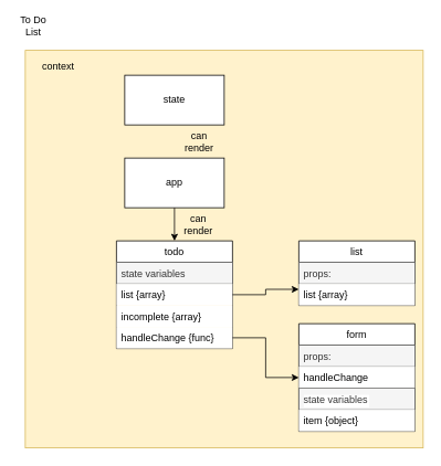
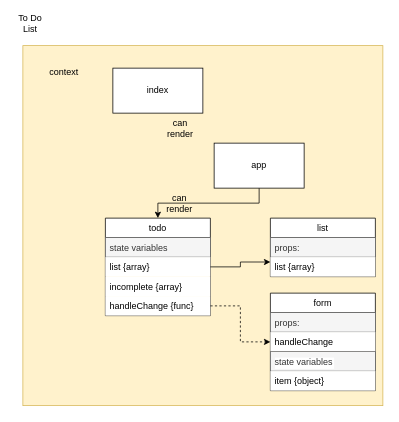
  <mxCell id="0" />
  <mxCell id="1" parent="0" />
  <mxCell id="2" value="To Do List" style="text;html=1;strokeColor=none;fillColor=none;align=center;verticalAlign=middle;whiteSpace=wrap;rounded=0;" vertex="1" parent="1"><mxGeometry x="20" y="20" width="40" height="20" as="geometry" /></mxCell>
  <mxCell id="3" value="" style="whiteSpace=wrap;html=1;aspect=fixed;fillColor=#fff2cc;strokeColor=#d6b656;" vertex="1" parent="1"><mxGeometry x="30" y="60" width="480" height="480" as="geometry" /></mxCell>
- <mxCell id="4" value="context" style="text;html=1;strokeColor=none;fillColor=none;align=center;verticalAlign=middle;whiteSpace=wrap;rounded=0;" vertex="1" parent="1"><mxGeometry x="50" y="70" width="40" height="20" as="geometry" /></mxCell>
- <mxCell id="5" value="state" style="rounded=0;whiteSpace=wrap;html=1;" vertex="1" parent="1"><mxGeometry x="150" y="90" width="120" height="60" as="geometry" /></mxCell>
+ <mxCell id="4" value="context" style="text;html=1;strokeColor=none;fillColor=none;align=center;verticalAlign=middle;whiteSpace=wrap;rounded=0;" vertex="1" parent="1"><mxGeometry x="65" y="85" width="40" height="20" as="geometry" /></mxCell>
+ <mxCell id="5" value="index" style="rounded=0;whiteSpace=wrap;html=1;" vertex="1" parent="1"><mxGeometry x="150" y="90" width="120" height="60" as="geometry" /></mxCell>
  <mxCell id="6" style="edgeStyle=orthogonalEdgeStyle;rounded=0;orthogonalLoop=1;jettySize=auto;html=1;exitX=0.5;exitY=1;exitDx=0;exitDy=0;entryX=0.5;entryY=0;entryDx=0;entryDy=0;" edge="1" parent="1" source="7" target="9"><mxGeometry relative="1" as="geometry" /></mxCell>
- <mxCell id="7" value="app" style="rounded=0;whiteSpace=wrap;html=1;" vertex="1" parent="1"><mxGeometry x="150" y="190" width="120" height="60" as="geometry" /></mxCell>
+ <mxCell id="7" value="app" style="rounded=0;whiteSpace=wrap;html=1;" vertex="1" parent="1"><mxGeometry x="285" y="190" width="120" height="60" as="geometry" /></mxCell>
  <mxCell id="8" value="can render" style="text;html=1;strokeColor=none;fillColor=none;align=center;verticalAlign=middle;whiteSpace=wrap;rounded=0;" vertex="1" parent="1"><mxGeometry x="220" y="160" width="40" height="20" as="geometry" /></mxCell>
  <mxCell id="9" value="todo" style="swimlane;fontStyle=0;childLayout=stackLayout;horizontal=1;startSize=26;horizontalStack=0;resizeParent=1;resizeParentMax=0;resizeLast=0;collapsible=1;marginBottom=0;" vertex="1" parent="1"><mxGeometry x="140" y="290" width="140" height="130" as="geometry" /></mxCell>
  <mxCell id="10" value="state variables" style="text;align=left;verticalAlign=top;spacingLeft=4;spacingRight=4;overflow=hidden;rotatable=0;points=[[0,0.5],[1,0.5]];portConstraint=eastwest;fillColor=#f5f5f5;strokeColor=#666666;fontColor=#333333;" vertex="1" parent="9"><mxGeometry y="26" width="140" height="26" as="geometry" /></mxCell>
  <mxCell id="11" value="list {array}" style="text;align=left;verticalAlign=top;spacingLeft=4;spacingRight=4;overflow=hidden;rotatable=0;points=[[0,0.5],[1,0.5]];portConstraint=eastwest;fillColor=#ffffff;" vertex="1" parent="9"><mxGeometry y="52" width="140" height="26" as="geometry" /></mxCell>
  <mxCell id="12" value="incomplete {array}" style="text;align=left;verticalAlign=top;spacingLeft=4;spacingRight=4;overflow=hidden;rotatable=0;points=[[0,0.5],[1,0.5]];portConstraint=eastwest;fillColor=#ffffff;" vertex="1" parent="9"><mxGeometry y="78" width="140" height="26" as="geometry" /></mxCell>
  <mxCell id="13" value="handleChange {func}" style="text;align=left;verticalAlign=top;spacingLeft=4;spacingRight=4;overflow=hidden;rotatable=0;points=[[0,0.5],[1,0.5]];portConstraint=eastwest;fillColor=#ffffff;" vertex="1" parent="9"><mxGeometry y="104" width="140" height="26" as="geometry" /></mxCell>
  <mxCell id="14" value="can render" style="text;html=1;strokeColor=none;fillColor=none;align=center;verticalAlign=middle;whiteSpace=wrap;rounded=0;" vertex="1" parent="1"><mxGeometry x="219" y="260" width="40" height="20" as="geometry" /></mxCell>
  <mxCell id="15" value="list" style="swimlane;fontStyle=0;childLayout=stackLayout;horizontal=1;startSize=26;horizontalStack=0;resizeParent=1;resizeParentMax=0;resizeLast=0;collapsible=1;marginBottom=0;" vertex="1" parent="1"><mxGeometry x="360" y="290" width="140" height="78" as="geometry" /></mxCell>
  <mxCell id="16" value="props:" style="text;align=left;verticalAlign=top;spacingLeft=4;spacingRight=4;overflow=hidden;rotatable=0;points=[[0,0.5],[1,0.5]];portConstraint=eastwest;fillColor=#f5f5f5;strokeColor=#666666;fontColor=#333333;" vertex="1" parent="15"><mxGeometry y="26" width="140" height="26" as="geometry" /></mxCell>
  <mxCell id="17" value="list {array}" style="text;align=left;verticalAlign=top;spacingLeft=4;spacingRight=4;overflow=hidden;rotatable=0;points=[[0,0.5],[1,0.5]];portConstraint=eastwest;fillColor=#ffffff;" vertex="1" parent="15"><mxGeometry y="52" width="140" height="26" as="geometry" /></mxCell>
  <mxCell id="18" value="form" style="swimlane;fontStyle=0;childLayout=stackLayout;horizontal=1;startSize=26;horizontalStack=0;resizeParent=1;resizeParentMax=0;resizeLast=0;collapsible=1;marginBottom=0;" vertex="1" parent="1"><mxGeometry x="360" y="390" width="140" height="130" as="geometry" /></mxCell>
  <mxCell id="19" value="props:" style="text;align=left;verticalAlign=top;spacingLeft=4;spacingRight=4;overflow=hidden;rotatable=0;points=[[0,0.5],[1,0.5]];portConstraint=eastwest;fillColor=#f5f5f5;strokeColor=#666666;fontColor=#333333;" vertex="1" parent="18"><mxGeometry y="26" width="140" height="26" as="geometry" /></mxCell>
  <mxCell id="20" value="handleChange" style="text;align=left;verticalAlign=top;spacingLeft=4;spacingRight=4;overflow=hidden;rotatable=0;points=[[0,0.5],[1,0.5]];portConstraint=eastwest;fillColor=#ffffff;" vertex="1" parent="18"><mxGeometry y="52" width="140" height="26" as="geometry" /></mxCell>
  <mxCell id="21" value="state variables" style="text;strokeColor=#666666;fillColor=#f5f5f5;align=left;verticalAlign=top;spacingLeft=4;spacingRight=4;overflow=hidden;rotatable=0;points=[[0,0.5],[1,0.5]];portConstraint=eastwest;labelBackgroundColor=#ffffff;fontColor=#333333;" vertex="1" parent="18"><mxGeometry y="78" width="140" height="26" as="geometry" /></mxCell>
  <mxCell id="22" value="item {object}" style="text;align=left;verticalAlign=top;spacingLeft=4;spacingRight=4;overflow=hidden;rotatable=0;points=[[0,0.5],[1,0.5]];portConstraint=eastwest;labelBackgroundColor=none;fillColor=#ffffff;" vertex="1" parent="18"><mxGeometry y="104" width="140" height="26" as="geometry" /></mxCell>
- <mxCell id="23" style="edgeStyle=orthogonalEdgeStyle;rounded=0;orthogonalLoop=1;jettySize=auto;html=1;exitX=1;exitY=0.5;exitDx=0;exitDy=0;" edge="1" parent="1" source="13" target="20"><mxGeometry relative="1" as="geometry" /></mxCell>
+ <mxCell id="23" style="edgeStyle=orthogonalEdgeStyle;rounded=0;orthogonalLoop=1;jettySize=auto;html=1;exitX=1;exitY=0.5;exitDx=0;exitDy=0;dashed=1;" edge="1" parent="1" source="13" target="20"><mxGeometry relative="1" as="geometry" /></mxCell>
  <mxCell id="24" style="edgeStyle=orthogonalEdgeStyle;rounded=0;orthogonalLoop=1;jettySize=auto;html=1;exitX=1;exitY=0.5;exitDx=0;exitDy=0;entryX=0;entryY=0.75;entryDx=0;entryDy=0;" edge="1" parent="1" source="11" target="15"><mxGeometry relative="1" as="geometry" /></mxCell>
